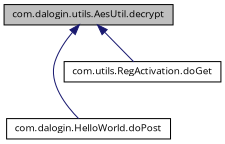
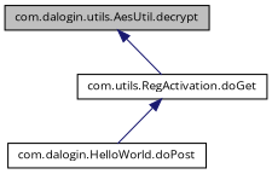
  digraph {
    fontname="Open Sans"
    rankdir=TB
    node [color=black fillcolor=white fontname="Open Sans" fontsize=10 shape=record style=filled]
    edge [color=midnightblue dir=back fontname="Open Sans" fontsize=10 labelfontname=Helvetica labelfontsize=10 style=solid]
    n1 [fillcolor=grey75 fontcolor=black height=0.2 label="com.dalogin.utils.AesUtil.decrypt" width=0.4]
    n2 [height=0.2 label="com.dalogin.HelloWorld.doPost" width=0.4]
    n3 [height=0.2 label="com.utils.RegActivation.doGet" width=0.4]
-   n1 -> n2
+   n3 -> n2
    n1 -> n3
  }
